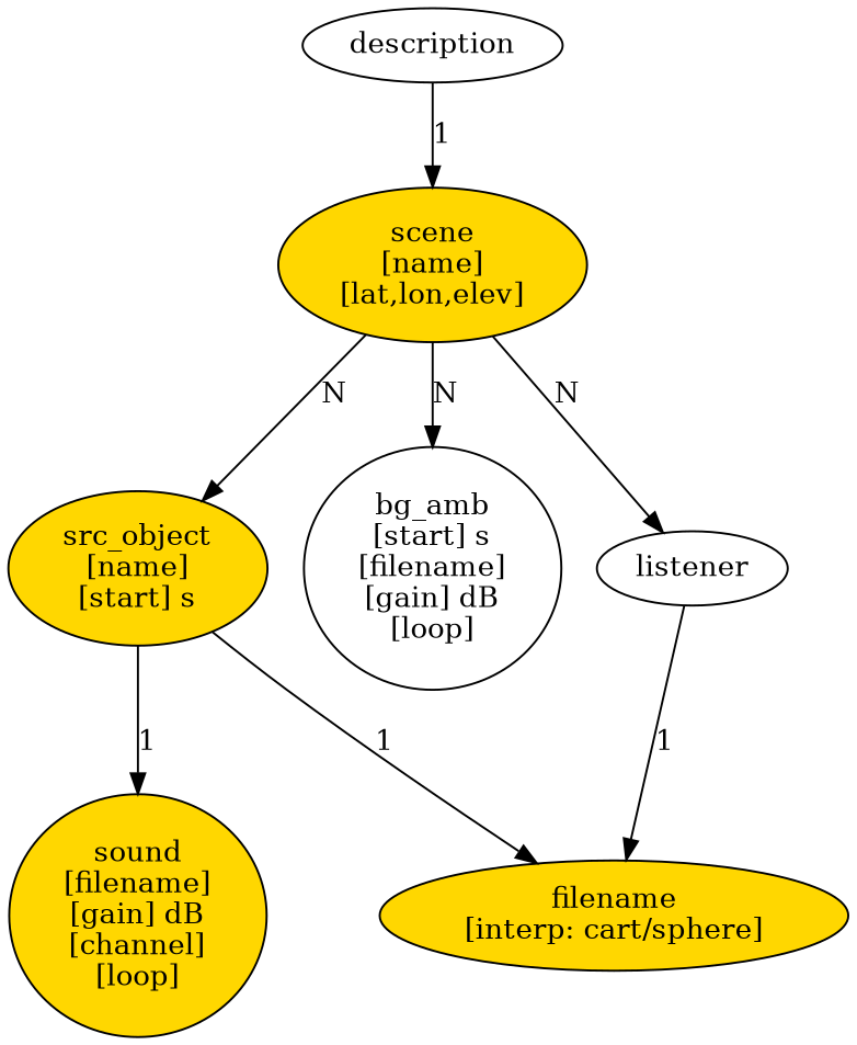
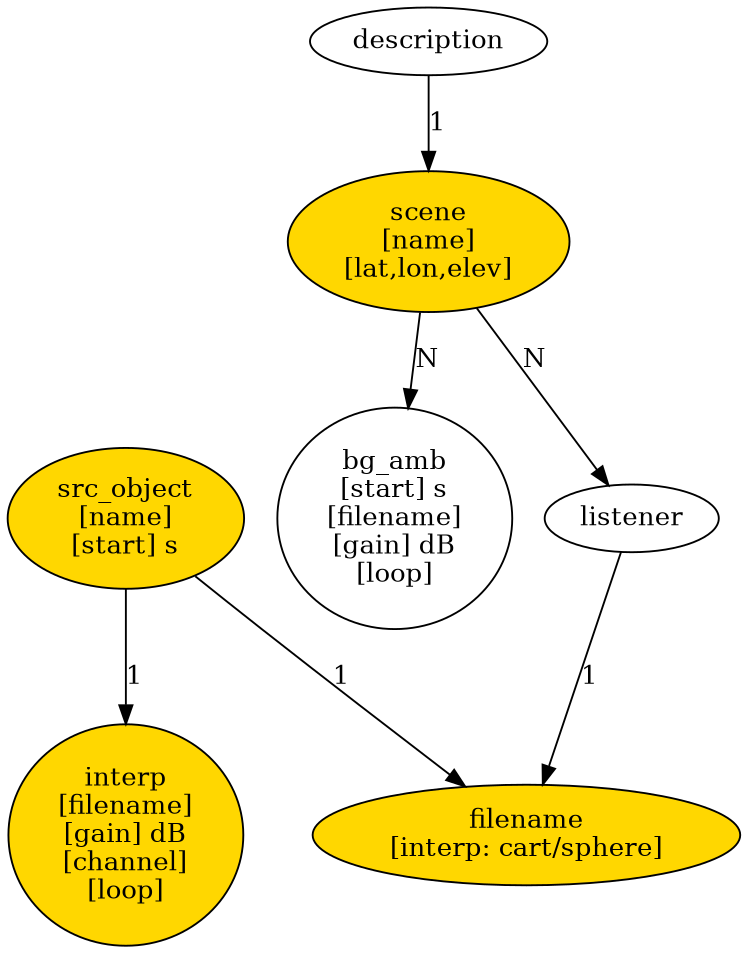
  digraph {
    node [fillcolor=gold style=filled]
    n1 [label="scene\n[name]\n[lat,lon,elev]"]
    n2 [label="src_object\n[name]\n[start] s"]
    n3 [label="bg_amb\n[start] s\n[filename]\n[gain] dB\n[loop]" fillcolor="" style=""]
    n4 [label=listener fillcolor="" style=""]
-   n5 [label="sound\n[filename]\n[gain] dB\n[channel]\n[loop]"]
+   n5 [label="interp\n[filename]\n[gain] dB\n[channel]\n[loop]"]
    n6 [label="filename\n[interp: cart/sphere]"]
    description [fillcolor="" style=""]
-   n1 -> n2 [label=N]
    n1 -> n3 [label=N]
    n1 -> n4 [label=N]
    n2 -> n5 [label=1]
    n2 -> n6 [label=1]
    n4 -> n6 [label=1]
    description -> n1 [label=1]
  }
